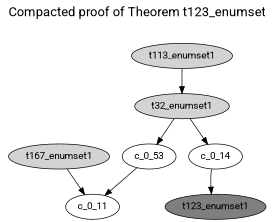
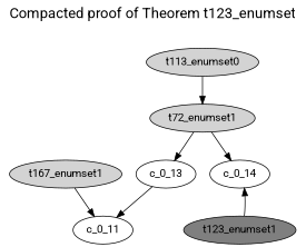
  digraph {
    fontname=Roboto
    fontsize=19
    label="Compacted proof of Theorem t123_enumset"
    labelloc=t
    node [fontname=Roboto style=filled]
    edge [fontname=Roboto]
    c_0_14 [style=""]
-   t72_enumset1 [label=t32_enumset1]
-   c_0_13 [label=c_0_53 style=""]
+   t72_enumset1
+   c_0_13 [style=""]
    n4 [label=c_0_11 style=""]
-   t113_enumset1
+   t113_enumset1 [label=t113_enumset0]
    n6 [label=t167_enumset1]
    t123_enumset1 [fillcolor=grey50]
    t72_enumset1 -> c_0_14
    t72_enumset1 -> c_0_13
    c_0_13 -> n4
    t113_enumset1 -> t72_enumset1
    n6 -> n4
-   c_0_14 -> t123_enumset1
+   t123_enumset1 -> c_0_14
  }
